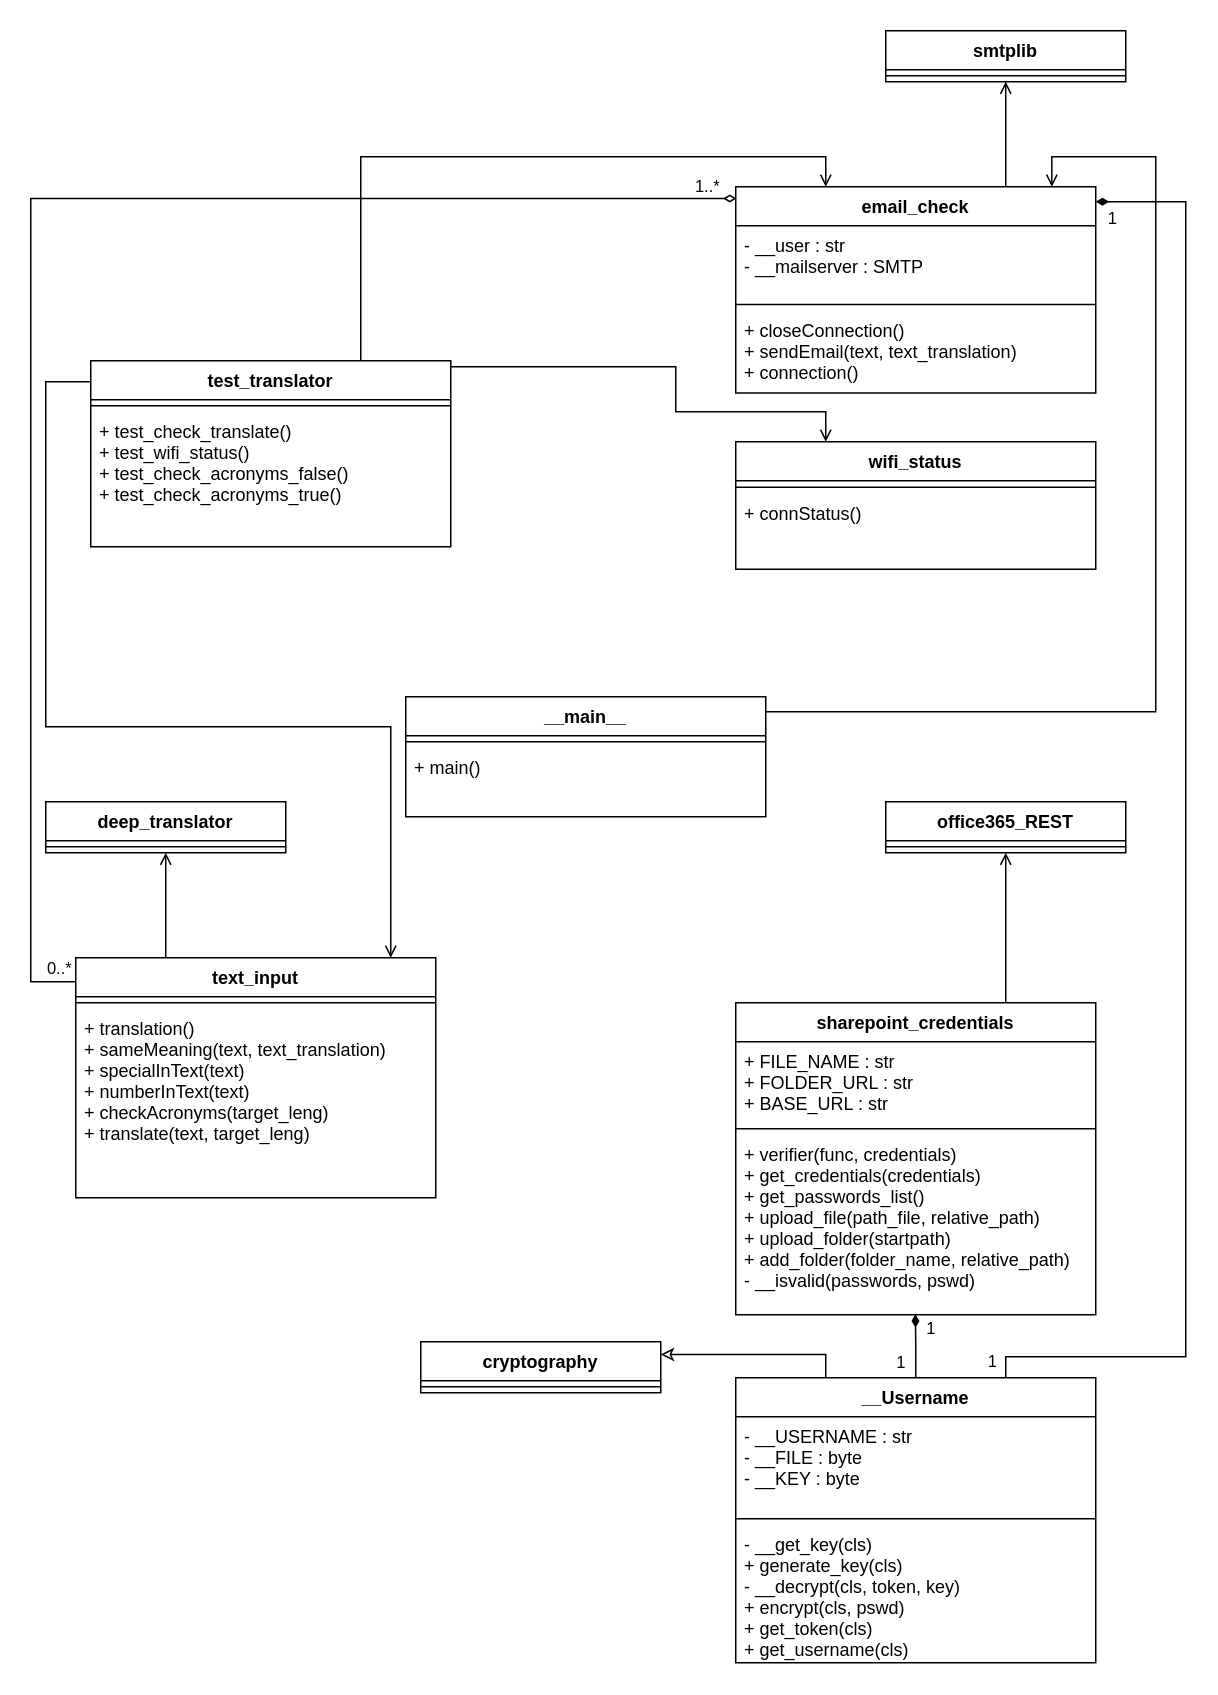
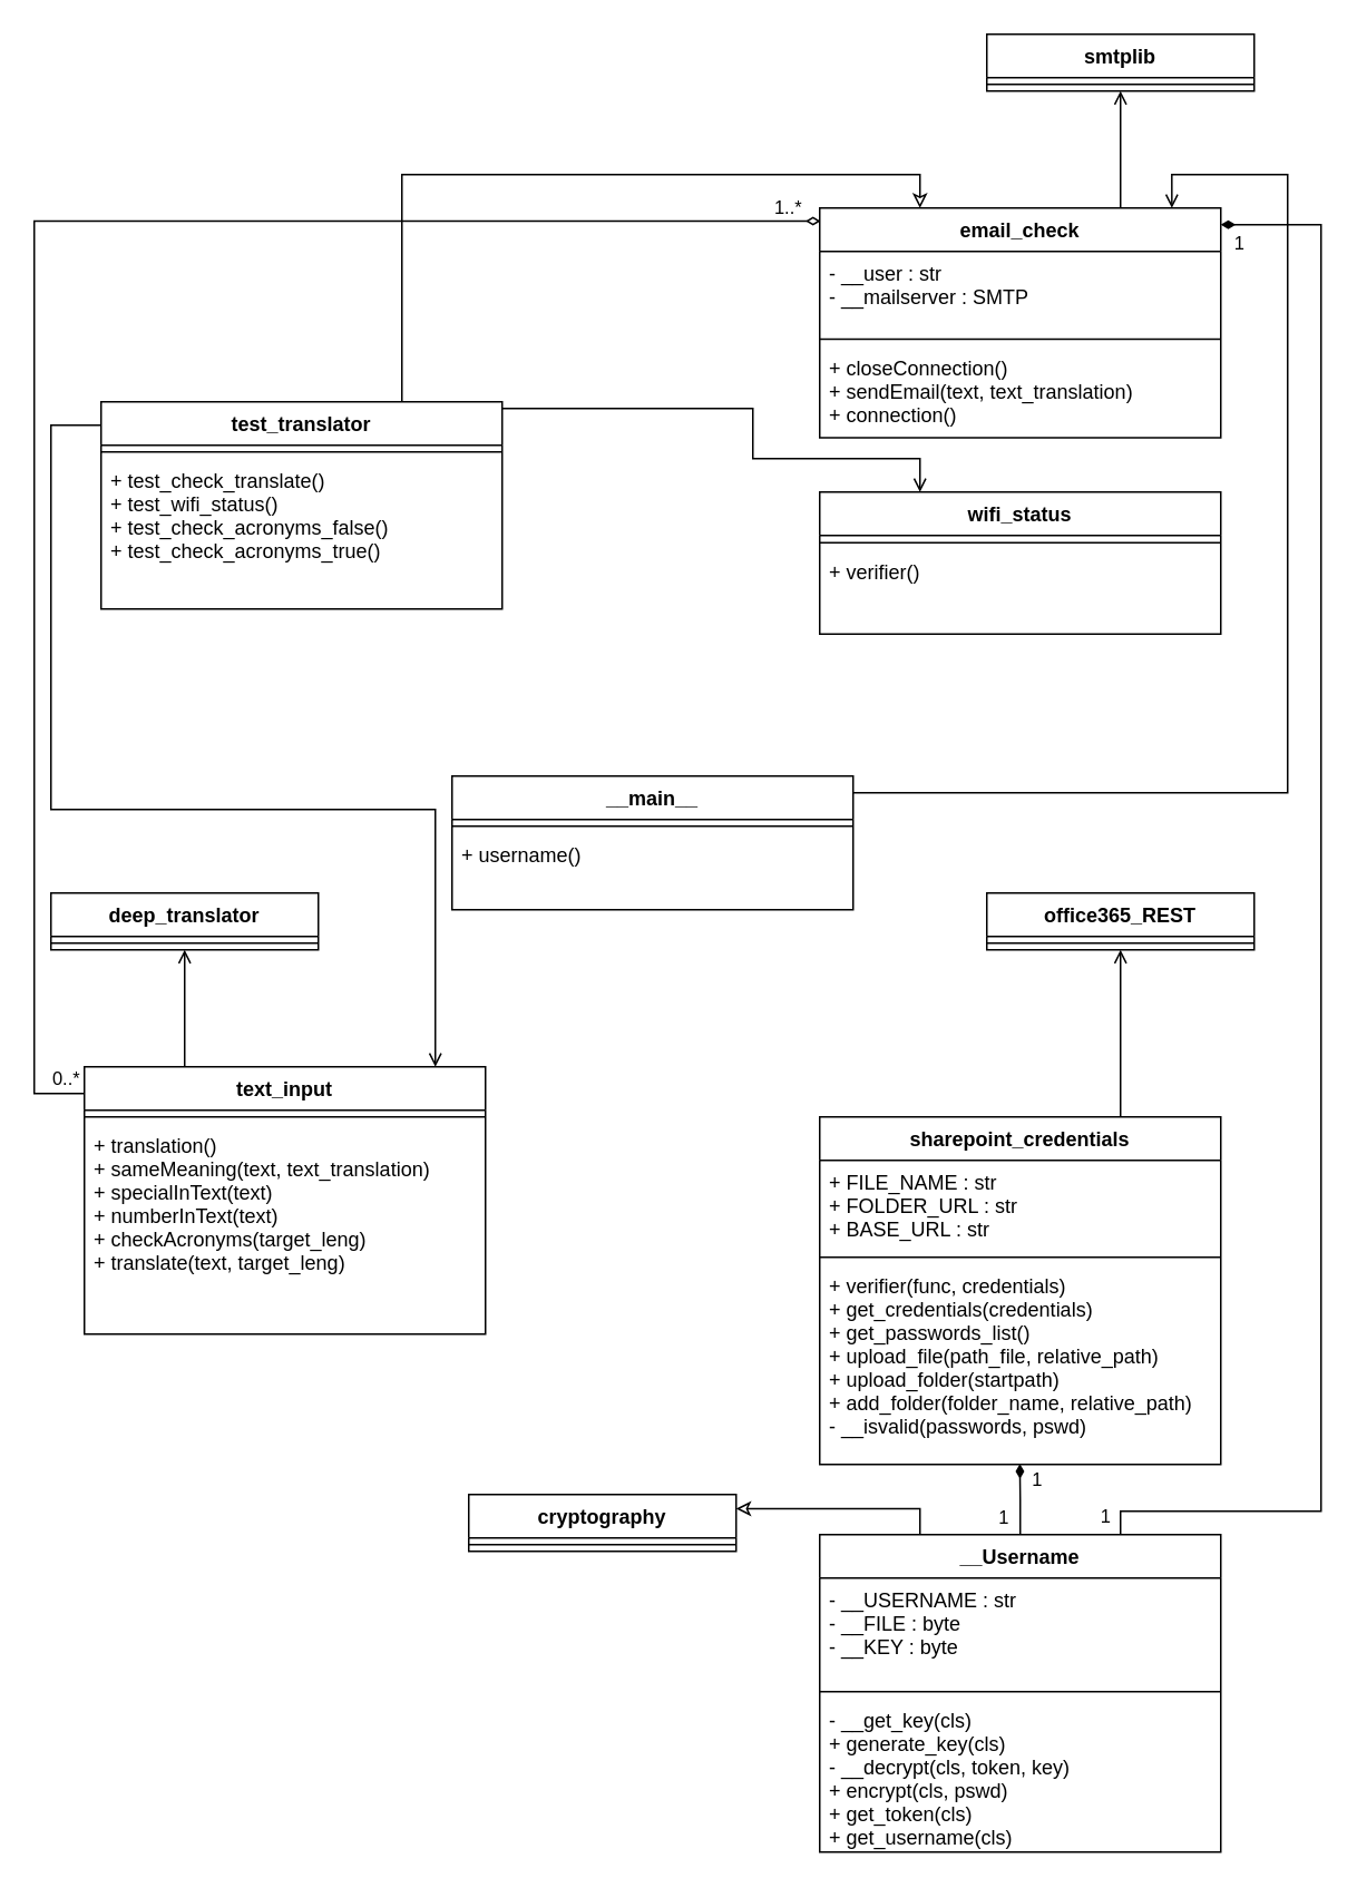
  <mxCell id="0" />
  <mxCell id="1" parent="0" />
  <mxCell id="2" value="__main__" style="swimlane;fontStyle=1;align=center;verticalAlign=top;childLayout=stackLayout;horizontal=1;startSize=26;horizontalStack=0;resizeParent=1;resizeParentMax=0;resizeLast=0;collapsible=1;marginBottom=0;" vertex="1" parent="1"><mxGeometry x="270" y="464" width="240" height="80" as="geometry" /></mxCell>
  <mxCell id="3" value="" style="line;strokeWidth=1;fillColor=none;align=left;verticalAlign=middle;spacingTop=-1;spacingLeft=3;spacingRight=3;rotatable=0;labelPosition=right;points=[];portConstraint=eastwest;strokeColor=inherit;" vertex="1" parent="2"><mxGeometry y="26" width="240" height="8" as="geometry" /></mxCell>
- <mxCell id="4" value="+ main()" style="text;strokeColor=none;fillColor=none;align=left;verticalAlign=top;spacingLeft=4;spacingRight=4;overflow=hidden;rotatable=0;points=[[0,0.5],[1,0.5]];portConstraint=eastwest;" vertex="1" parent="2"><mxGeometry y="34" width="240" height="46" as="geometry" /></mxCell>
+ <mxCell id="4" value="+ username()" style="text;strokeColor=none;fillColor=none;align=left;verticalAlign=top;spacingLeft=4;spacingRight=4;overflow=hidden;rotatable=0;points=[[0,0.5],[1,0.5]];portConstraint=eastwest;" vertex="1" parent="2"><mxGeometry y="34" width="240" height="46" as="geometry" /></mxCell>
  <mxCell id="5" value="office365_REST" style="swimlane;fontStyle=1;align=center;verticalAlign=top;childLayout=stackLayout;horizontal=1;startSize=26;horizontalStack=0;resizeParent=1;resizeParentMax=0;resizeLast=0;collapsible=1;marginBottom=0;" vertex="1" parent="1"><mxGeometry x="590" y="534" width="160" height="34" as="geometry" /></mxCell>
  <mxCell id="6" value="" style="line;strokeWidth=1;fillColor=none;align=left;verticalAlign=middle;spacingTop=-1;spacingLeft=3;spacingRight=3;rotatable=0;labelPosition=right;points=[];portConstraint=eastwest;strokeColor=inherit;" vertex="1" parent="5"><mxGeometry y="26" width="160" height="8" as="geometry" /></mxCell>
  <mxCell id="7" value="deep_translator" style="swimlane;fontStyle=1;align=center;verticalAlign=top;childLayout=stackLayout;horizontal=1;startSize=26;horizontalStack=0;resizeParent=1;resizeParentMax=0;resizeLast=0;collapsible=1;marginBottom=0;" vertex="1" parent="1"><mxGeometry x="30" y="534" width="160" height="34" as="geometry" /></mxCell>
  <mxCell id="8" value="" style="line;strokeWidth=1;fillColor=none;align=left;verticalAlign=middle;spacingTop=-1;spacingLeft=3;spacingRight=3;rotatable=0;labelPosition=right;points=[];portConstraint=eastwest;strokeColor=inherit;" vertex="1" parent="7"><mxGeometry y="26" width="160" height="8" as="geometry" /></mxCell>
  <mxCell id="9" style="edgeStyle=orthogonalEdgeStyle;rounded=0;orthogonalLoop=1;jettySize=auto;html=1;exitX=0.25;exitY=0;exitDx=0;exitDy=0;entryX=0.5;entryY=1;entryDx=0;entryDy=0;endArrow=open;endFill=0;" edge="1" parent="1" source="27" target="7"><mxGeometry relative="1" as="geometry" /></mxCell>
  <mxCell id="10" style="edgeStyle=orthogonalEdgeStyle;rounded=0;orthogonalLoop=1;jettySize=auto;html=1;exitX=0.75;exitY=0;exitDx=0;exitDy=0;entryX=0.5;entryY=1;entryDx=0;entryDy=0;endArrow=open;endFill=0;" edge="1" parent="1" source="30" target="5"><mxGeometry relative="1" as="geometry" /></mxCell>
  <mxCell id="11" value="smtplib" style="swimlane;fontStyle=1;align=center;verticalAlign=top;childLayout=stackLayout;horizontal=1;startSize=26;horizontalStack=0;resizeParent=1;resizeParentMax=0;resizeLast=0;collapsible=1;marginBottom=0;" vertex="1" parent="1"><mxGeometry x="590" y="20" width="160" height="34" as="geometry" /></mxCell>
  <mxCell id="12" value="" style="line;strokeWidth=1;fillColor=none;align=left;verticalAlign=middle;spacingTop=-1;spacingLeft=3;spacingRight=3;rotatable=0;labelPosition=right;points=[];portConstraint=eastwest;strokeColor=inherit;" vertex="1" parent="11"><mxGeometry y="26" width="160" height="8" as="geometry" /></mxCell>
  <mxCell id="13" style="edgeStyle=orthogonalEdgeStyle;rounded=0;orthogonalLoop=1;jettySize=auto;html=1;exitX=0.75;exitY=0;exitDx=0;exitDy=0;entryX=0.5;entryY=1;entryDx=0;entryDy=0;endArrow=open;endFill=0;" edge="1" parent="1" source="47" target="11"><mxGeometry relative="1" as="geometry" /></mxCell>
  <mxCell id="14" style="edgeStyle=orthogonalEdgeStyle;rounded=0;orthogonalLoop=1;jettySize=auto;html=1;entryX=0.878;entryY=0;entryDx=0;entryDy=0;endArrow=open;endFill=0;entryPerimeter=0;" edge="1" parent="1" target="47"><mxGeometry relative="1" as="geometry"><mxPoint x="510" y="474" as="sourcePoint" /><Array as="points"><mxPoint x="770" y="474" /><mxPoint x="770" y="104" /><mxPoint x="701" y="104" /></Array></mxGeometry></mxCell>
- <mxCell id="15" style="edgeStyle=orthogonalEdgeStyle;rounded=0;orthogonalLoop=1;jettySize=auto;html=1;exitX=0.75;exitY=0;exitDx=0;exitDy=0;entryX=0.25;entryY=0;entryDx=0;entryDy=0;endArrow=open;endFill=0;" edge="1" parent="1" source="41" target="47"><mxGeometry relative="1" as="geometry"><Array as="points"><mxPoint x="240" y="104" /><mxPoint x="550" y="104" /></Array></mxGeometry></mxCell>
+ <mxCell id="15" style="edgeStyle=orthogonalEdgeStyle;rounded=0;orthogonalLoop=1;jettySize=auto;html=1;exitX=0.75;exitY=0;exitDx=0;exitDy=0;entryX=0.25;entryY=0;entryDx=0;entryDy=0;endArrow=classic;endFill=0;" edge="1" parent="1" source="41" target="47"><mxGeometry relative="1" as="geometry"><Array as="points"><mxPoint x="240" y="104" /><mxPoint x="550" y="104" /></Array></mxGeometry></mxCell>
  <mxCell id="16" style="edgeStyle=orthogonalEdgeStyle;rounded=0;orthogonalLoop=1;jettySize=auto;html=1;entryX=0.25;entryY=0;entryDx=0;entryDy=0;endArrow=open;endFill=0;" edge="1" parent="1" target="44"><mxGeometry relative="1" as="geometry"><mxPoint x="300" y="244" as="sourcePoint" /><Array as="points"><mxPoint x="450" y="244" /><mxPoint x="450" y="274" /><mxPoint x="550" y="274" /></Array></mxGeometry></mxCell>
  <mxCell id="17" style="edgeStyle=orthogonalEdgeStyle;rounded=0;orthogonalLoop=1;jettySize=auto;html=1;exitX=0;exitY=0;exitDx=0;exitDy=0;entryX=0.875;entryY=0;entryDx=0;entryDy=0;entryPerimeter=0;endArrow=open;endFill=0;" edge="1" parent="1" source="41" target="27"><mxGeometry relative="1" as="geometry"><Array as="points"><mxPoint x="60" y="254" /><mxPoint x="30" y="254" /><mxPoint x="30" y="484" /><mxPoint x="260" y="484" /></Array></mxGeometry></mxCell>
  <mxCell id="18" value="cryptography" style="swimlane;fontStyle=1;align=center;verticalAlign=top;childLayout=stackLayout;horizontal=1;startSize=26;horizontalStack=0;resizeParent=1;resizeParentMax=0;resizeLast=0;collapsible=1;marginBottom=0;" vertex="1" parent="1"><mxGeometry x="280" y="894" width="160" height="34" as="geometry" /></mxCell>
  <mxCell id="19" value="" style="line;strokeWidth=1;fillColor=none;align=left;verticalAlign=middle;spacingTop=-1;spacingLeft=3;spacingRight=3;rotatable=0;labelPosition=right;points=[];portConstraint=eastwest;strokeColor=inherit;" vertex="1" parent="18"><mxGeometry y="26" width="160" height="8" as="geometry" /></mxCell>
  <mxCell id="20" style="edgeStyle=orthogonalEdgeStyle;rounded=0;orthogonalLoop=1;jettySize=auto;html=1;exitX=0.25;exitY=0;exitDx=0;exitDy=0;entryX=1;entryY=0.25;entryDx=0;entryDy=0;endArrow=classic;endFill=0;strokeColor=default;" edge="1" parent="1" source="36" target="18"><mxGeometry relative="1" as="geometry"><Array as="points"><mxPoint x="550" y="903" /></Array></mxGeometry></mxCell>
  <mxCell id="21" style="edgeStyle=orthogonalEdgeStyle;rounded=0;orthogonalLoop=1;jettySize=auto;html=1;exitX=0.75;exitY=0;exitDx=0;exitDy=0;strokeColor=default;endArrow=diamondThin;endFill=1;" edge="1" parent="1" source="36"><mxGeometry relative="1" as="geometry"><mxPoint x="730" y="134" as="targetPoint" /><Array as="points"><mxPoint x="670" y="904" /><mxPoint x="790" y="904" /><mxPoint x="790" y="134" /></Array></mxGeometry></mxCell>
  <mxCell id="22" value="1" style="edgeLabel;html=1;align=center;verticalAlign=middle;resizable=0;points=[];" vertex="1" connectable="0" parent="21"><mxGeometry x="0.989" relative="1" as="geometry"><mxPoint x="5" y="10" as="offset" /></mxGeometry></mxCell>
  <mxCell id="23" value="1" style="edgeLabel;html=1;align=center;verticalAlign=middle;resizable=0;points=[];" vertex="1" connectable="0" parent="21"><mxGeometry x="-0.976" y="-1" relative="1" as="geometry"><mxPoint x="-11" as="offset" /></mxGeometry></mxCell>
  <mxCell id="24" style="edgeStyle=orthogonalEdgeStyle;rounded=0;orthogonalLoop=1;jettySize=auto;html=1;exitX=0;exitY=0;exitDx=0;exitDy=0;entryX=0.002;entryY=0.057;entryDx=0;entryDy=0;entryPerimeter=0;strokeColor=default;endArrow=diamondThin;endFill=0;" edge="1" parent="1" source="27" target="47"><mxGeometry relative="1" as="geometry"><Array as="points"><mxPoint x="50" y="654" /><mxPoint x="20" y="654" /><mxPoint x="20" y="132" /></Array></mxGeometry></mxCell>
  <mxCell id="25" value="1..*" style="edgeLabel;html=1;align=center;verticalAlign=middle;resizable=0;points=[];" vertex="1" connectable="0" parent="24"><mxGeometry x="0.989" y="2" relative="1" as="geometry"><mxPoint x="-14" y="-6" as="offset" /></mxGeometry></mxCell>
  <mxCell id="26" value="0..*" style="edgeLabel;html=1;align=center;verticalAlign=middle;resizable=0;points=[];" vertex="1" connectable="0" parent="24"><mxGeometry x="-0.946" relative="1" as="geometry"><mxPoint y="-10" as="offset" /></mxGeometry></mxCell>
  <mxCell id="27" value="text_input" style="swimlane;fontStyle=1;align=center;verticalAlign=top;childLayout=stackLayout;horizontal=1;startSize=26;horizontalStack=0;resizeParent=1;resizeParentMax=0;resizeLast=0;collapsible=1;marginBottom=0;" vertex="1" parent="1"><mxGeometry x="50" y="638" width="240" height="160" as="geometry" /></mxCell>
  <mxCell id="28" value="" style="line;strokeWidth=1;fillColor=none;align=left;verticalAlign=middle;spacingTop=-1;spacingLeft=3;spacingRight=3;rotatable=0;labelPosition=right;points=[];portConstraint=eastwest;strokeColor=inherit;" vertex="1" parent="27"><mxGeometry y="26" width="240" height="8" as="geometry" /></mxCell>
  <mxCell id="29" value="+ translation()&#10;+ sameMeaning(text, text_translation)&#10;+ specialInText(text)&#10;+ numberInText(text)&#10;+ checkAcronyms(target_leng)&#10;+ translate(text, target_leng)" style="text;strokeColor=none;fillColor=none;align=left;verticalAlign=top;spacingLeft=4;spacingRight=4;overflow=hidden;rotatable=0;points=[[0,0.5],[1,0.5]];portConstraint=eastwest;" vertex="1" parent="27"><mxGeometry y="34" width="240" height="126" as="geometry" /></mxCell>
  <mxCell id="30" value="sharepoint_credentials" style="swimlane;fontStyle=1;align=center;verticalAlign=top;childLayout=stackLayout;horizontal=1;startSize=26;horizontalStack=0;resizeParent=1;resizeParentMax=0;resizeLast=0;collapsible=1;marginBottom=0;" vertex="1" parent="1"><mxGeometry x="490" y="668" width="240" height="208" as="geometry" /></mxCell>
  <mxCell id="31" value="+ FILE_NAME : str&#10;+ FOLDER_URL : str&#10;+ BASE_URL : str" style="text;strokeColor=none;fillColor=none;align=left;verticalAlign=top;spacingLeft=4;spacingRight=4;overflow=hidden;rotatable=0;points=[[0,0.5],[1,0.5]];portConstraint=eastwest;" vertex="1" parent="30"><mxGeometry y="26" width="240" height="54" as="geometry" /></mxCell>
  <mxCell id="32" value="" style="line;strokeWidth=1;fillColor=none;align=left;verticalAlign=middle;spacingTop=-1;spacingLeft=3;spacingRight=3;rotatable=0;labelPosition=right;points=[];portConstraint=eastwest;strokeColor=inherit;" vertex="1" parent="30"><mxGeometry y="80" width="240" height="8" as="geometry" /></mxCell>
  <mxCell id="33" value="+ verifier(func, credentials)&#10;+ get_credentials(credentials)&#10;+ get_passwords_list()&#10;+ upload_file(path_file, relative_path)&#10;+ upload_folder(startpath)&#10;+ add_folder(folder_name, relative_path)&#10;- __isvalid(passwords, pswd)" style="text;strokeColor=none;fillColor=none;align=left;verticalAlign=top;spacingLeft=4;spacingRight=4;overflow=hidden;rotatable=0;points=[[0,0.5],[1,0.5]];portConstraint=eastwest;" vertex="1" parent="30"><mxGeometry y="88" width="240" height="120" as="geometry" /></mxCell>
  <mxCell id="34" style="edgeStyle=orthogonalEdgeStyle;rounded=0;orthogonalLoop=1;jettySize=auto;html=1;exitX=0.5;exitY=0;exitDx=0;exitDy=0;entryX=0.499;entryY=0.997;entryDx=0;entryDy=0;entryPerimeter=0;endArrow=diamondThin;endFill=1;" edge="1" parent="1" source="36" target="33"><mxGeometry relative="1" as="geometry" /></mxCell>
  <mxCell id="35" value="1" style="edgeLabel;html=1;align=center;verticalAlign=middle;resizable=0;points=[];" vertex="1" connectable="0" parent="34"><mxGeometry x="0.715" y="-1" relative="1" as="geometry"><mxPoint x="9" y="2" as="offset" /></mxGeometry></mxCell>
  <mxCell id="36" value="__Username" style="swimlane;fontStyle=1;align=center;verticalAlign=top;childLayout=stackLayout;horizontal=1;startSize=26;horizontalStack=0;resizeParent=1;resizeParentMax=0;resizeLast=0;collapsible=1;marginBottom=0;" vertex="1" parent="1"><mxGeometry x="490" y="918" width="240" height="190" as="geometry" /></mxCell>
  <mxCell id="37" value="- __USERNAME : str&#10;- __FILE : byte&#10;- __KEY : byte" style="text;strokeColor=none;fillColor=none;align=left;verticalAlign=top;spacingLeft=4;spacingRight=4;overflow=hidden;rotatable=0;points=[[0,0.5],[1,0.5]];portConstraint=eastwest;" vertex="1" parent="36"><mxGeometry y="26" width="240" height="64" as="geometry" /></mxCell>
  <mxCell id="38" value="" style="line;strokeWidth=1;fillColor=none;align=left;verticalAlign=middle;spacingTop=-1;spacingLeft=3;spacingRight=3;rotatable=0;labelPosition=right;points=[];portConstraint=eastwest;strokeColor=inherit;" vertex="1" parent="36"><mxGeometry y="90" width="240" height="8" as="geometry" /></mxCell>
  <mxCell id="39" value="- __get_key(cls)&#10;+ generate_key(cls)&#10;- __decrypt(cls, token, key)&#10;+ encrypt(cls, pswd)&#10;+ get_token(cls)&#10;+ get_username(cls)" style="text;strokeColor=none;fillColor=none;align=left;verticalAlign=top;spacingLeft=4;spacingRight=4;overflow=hidden;rotatable=0;points=[[0,0.5],[1,0.5]];portConstraint=eastwest;" vertex="1" parent="36"><mxGeometry y="98" width="240" height="92" as="geometry" /></mxCell>
  <mxCell id="40" value="1" style="edgeLabel;html=1;align=center;verticalAlign=middle;resizable=0;points=[];" vertex="1" connectable="0" parent="1"><mxGeometry x="600.003" y="904.003" as="geometry"><mxPoint x="-1" y="3" as="offset" /></mxGeometry></mxCell>
  <mxCell id="41" value="test_translator" style="swimlane;fontStyle=1;align=center;verticalAlign=top;childLayout=stackLayout;horizontal=1;startSize=26;horizontalStack=0;resizeParent=1;resizeParentMax=0;resizeLast=0;collapsible=1;marginBottom=0;" vertex="1" parent="1"><mxGeometry x="60" y="240" width="240" height="124" as="geometry" /></mxCell>
  <mxCell id="42" value="" style="line;strokeWidth=1;fillColor=none;align=left;verticalAlign=middle;spacingTop=-1;spacingLeft=3;spacingRight=3;rotatable=0;labelPosition=right;points=[];portConstraint=eastwest;strokeColor=inherit;" vertex="1" parent="41"><mxGeometry y="26" width="240" height="8" as="geometry" /></mxCell>
  <mxCell id="43" value="+ test_check_translate()&#10;+ test_wifi_status()&#10;+ test_check_acronyms_false()&#10;+ test_check_acronyms_true()" style="text;strokeColor=none;fillColor=none;align=left;verticalAlign=top;spacingLeft=4;spacingRight=4;overflow=hidden;rotatable=0;points=[[0,0.5],[1,0.5]];portConstraint=eastwest;" vertex="1" parent="41"><mxGeometry y="34" width="240" height="90" as="geometry" /></mxCell>
  <mxCell id="44" value="wifi_status" style="swimlane;fontStyle=1;align=center;verticalAlign=top;childLayout=stackLayout;horizontal=1;startSize=26;horizontalStack=0;resizeParent=1;resizeParentMax=0;resizeLast=0;collapsible=1;marginBottom=0;" vertex="1" parent="1"><mxGeometry x="490" y="294.002" width="240" height="85.062" as="geometry" /></mxCell>
  <mxCell id="45" value="" style="line;strokeWidth=1;fillColor=none;align=left;verticalAlign=middle;spacingTop=-1;spacingLeft=3;spacingRight=3;rotatable=0;labelPosition=right;points=[];portConstraint=eastwest;strokeColor=inherit;" vertex="1" parent="44"><mxGeometry y="26" width="240" height="8.75" as="geometry" /></mxCell>
- <mxCell id="46" value="+ connStatus()" style="text;strokeColor=none;fillColor=none;align=left;verticalAlign=top;spacingLeft=4;spacingRight=4;overflow=hidden;rotatable=0;points=[[0,0.5],[1,0.5]];portConstraint=eastwest;" vertex="1" parent="44"><mxGeometry y="34.75" width="240" height="50.312" as="geometry" /></mxCell>
+ <mxCell id="46" value="+ verifier()" style="text;strokeColor=none;fillColor=none;align=left;verticalAlign=top;spacingLeft=4;spacingRight=4;overflow=hidden;rotatable=0;points=[[0,0.5],[1,0.5]];portConstraint=eastwest;" vertex="1" parent="44"><mxGeometry y="34.75" width="240" height="50.312" as="geometry" /></mxCell>
  <mxCell id="47" value="email_check" style="swimlane;fontStyle=1;align=center;verticalAlign=top;childLayout=stackLayout;horizontal=1;startSize=26;horizontalStack=0;resizeParent=1;resizeParentMax=0;resizeLast=0;collapsible=1;marginBottom=0;" vertex="1" parent="1"><mxGeometry x="490" y="124.002" width="240" height="137.562" as="geometry" /></mxCell>
  <mxCell id="48" value="- __user : str&#10;- __mailserver : SMTP" style="text;strokeColor=none;fillColor=none;align=left;verticalAlign=top;spacingLeft=4;spacingRight=4;overflow=hidden;rotatable=0;points=[[0,0.5],[1,0.5]];portConstraint=eastwest;" vertex="1" parent="47"><mxGeometry y="26" width="240" height="48.125" as="geometry" /></mxCell>
  <mxCell id="49" value="" style="line;strokeWidth=1;fillColor=none;align=left;verticalAlign=middle;spacingTop=-1;spacingLeft=3;spacingRight=3;rotatable=0;labelPosition=right;points=[];portConstraint=eastwest;strokeColor=inherit;" vertex="1" parent="47"><mxGeometry y="74.125" width="240" height="8.75" as="geometry" /></mxCell>
  <mxCell id="50" value="+ closeConnection()&#10;+ sendEmail(text, text_translation)&#10;+ connection()" style="text;strokeColor=none;fillColor=none;align=left;verticalAlign=top;spacingLeft=4;spacingRight=4;overflow=hidden;rotatable=0;points=[[0,0.5],[1,0.5]];portConstraint=eastwest;" vertex="1" parent="47"><mxGeometry y="82.875" width="240" height="54.688" as="geometry" /></mxCell>
